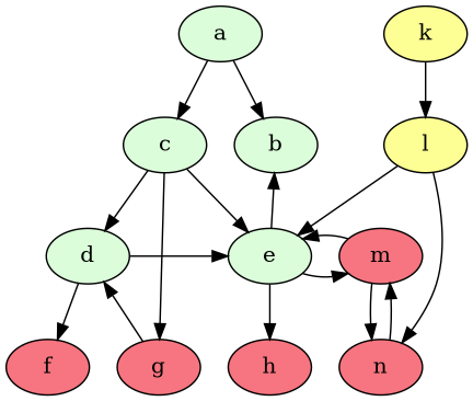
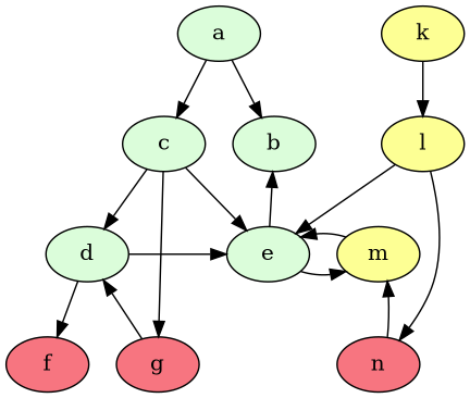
  strict digraph {
    node [fillcolor="#dbfdda" style=filled]
    a
    k [fillcolor="#fdff94"]
    b
    c
    l [fillcolor="#fdff94"]
    d
    e
-   m [fillcolor="#f77580"]
+   m [fillcolor="#fdff94"]
    f [fillcolor="#f77580"]
    g [fillcolor="#f77580"]
-   h [fillcolor="#f77580"]
    n [fillcolor="#f77580"]
    subgraph sub_1 {
      rank=same
      a
      k
    }
    subgraph sub_2 {
      rank=same
      b
      c
      l
    }
    subgraph sub_3 {
      rank=same
      d
      e
      m
    }
    subgraph sub_4 {
      rank=same
      f
      g
-     h
      n
    }
    a -> b
    a -> c
    k -> l
    c -> d
    c -> e
    c -> g
    l -> e
    l -> n
    d -> e
    d -> f
    e -> b
    e -> m
-   e -> h
    m -> e
-   m -> n
    g -> d
    n -> m
  }
